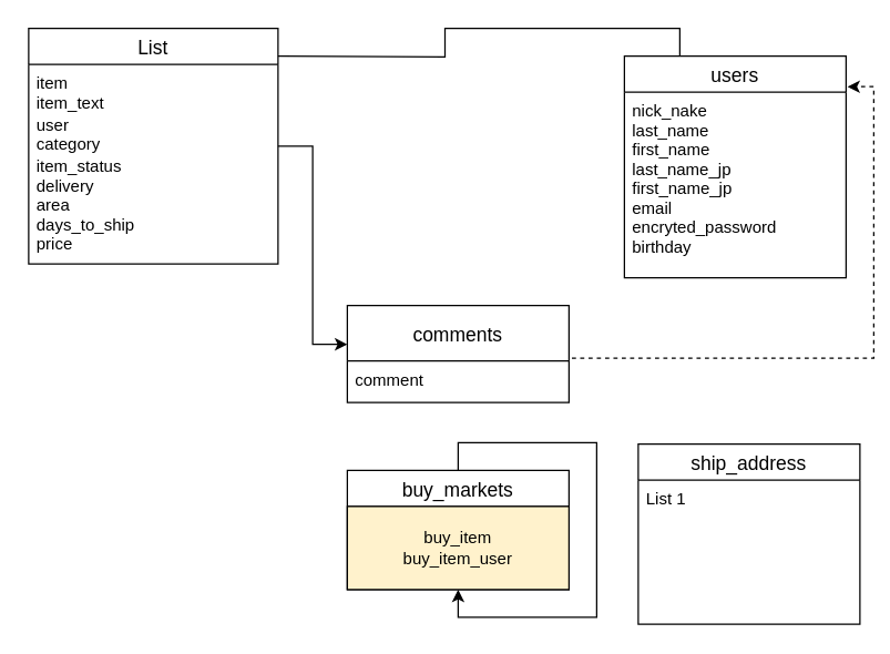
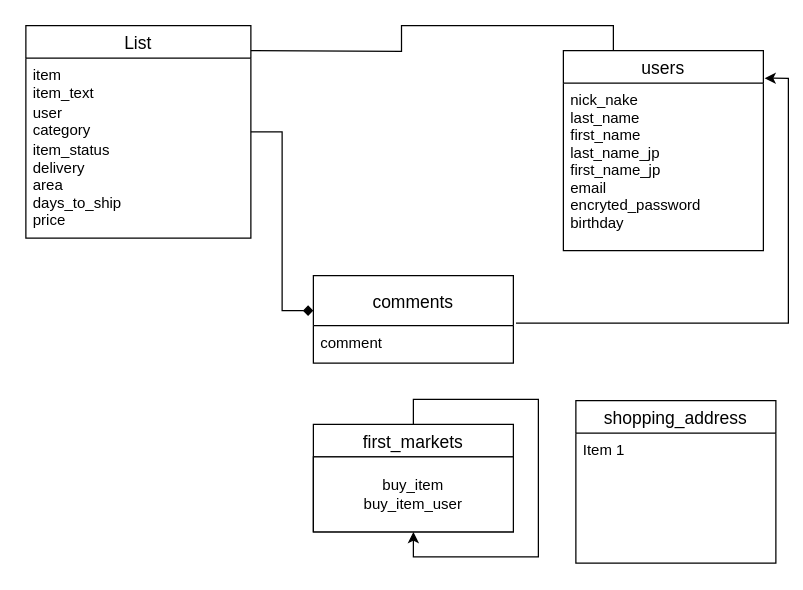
  <mxCell id="0" />
  <mxCell id="1" parent="0" />
  <mxCell id="2" style="edgeStyle=orthogonalEdgeStyle;rounded=0;orthogonalLoop=1;jettySize=auto;html=1;exitX=0.25;exitY=0;exitDx=0;exitDy=0;entryX=0.75;entryY=0;entryDx=0;entryDy=0;" parent="1" source="3" edge="1"><mxGeometry relative="1" as="geometry"><mxPoint x="190" y="40" as="targetPoint" /></mxGeometry></mxCell>
  <mxCell id="3" value="users" style="swimlane;fontStyle=0;childLayout=stackLayout;horizontal=1;startSize=26;horizontalStack=0;resizeParent=1;resizeParentMax=0;resizeLast=0;collapsible=1;marginBottom=0;align=center;fontSize=14;" parent="1" vertex="1"><mxGeometry x="450" y="40" width="160" height="160" as="geometry" /></mxCell>
  <mxCell id="4" value="nick_nake&#10;last_name&#10;first_name&#10;last_name_jp&#10;first_name_jp&#10;email&#10;encryted_password&#10;birthday" style="text;strokeColor=none;fillColor=none;spacingLeft=4;spacingRight=4;overflow=hidden;rotatable=0;points=[[0,0.5],[1,0.5]];portConstraint=eastwest;fontSize=12;" parent="3" vertex="1"><mxGeometry y="26" width="160" height="134" as="geometry" /></mxCell>
  <mxCell id="5" value="comments" style="swimlane;fontStyle=0;childLayout=stackLayout;horizontal=1;startSize=40;horizontalStack=0;resizeParent=1;resizeParentMax=0;resizeLast=0;collapsible=1;marginBottom=0;align=center;fontSize=14;" parent="1" vertex="1"><mxGeometry x="250" y="220" width="160" height="70" as="geometry" /></mxCell>
  <mxCell id="6" value="comment" style="text;strokeColor=none;fillColor=none;spacingLeft=4;spacingRight=4;overflow=hidden;rotatable=0;points=[[0,0.5],[1,0.5]];portConstraint=eastwest;fontSize=12;" parent="5" vertex="1"><mxGeometry y="40" width="160" height="30" as="geometry" /></mxCell>
- <mxCell id="7" style="edgeStyle=orthogonalEdgeStyle;rounded=0;orthogonalLoop=1;jettySize=auto;html=1;exitX=1.013;exitY=-0.067;exitDx=0;exitDy=0;entryX=1.006;entryY=0.138;entryDx=0;entryDy=0;entryPerimeter=0;exitPerimeter=0;dashed=1;" parent="1" source="6" target="3" edge="1"><mxGeometry relative="1" as="geometry"><mxPoint x="440" y="391" as="sourcePoint" /></mxGeometry></mxCell>
+ <mxCell id="7" style="edgeStyle=orthogonalEdgeStyle;rounded=0;orthogonalLoop=1;jettySize=auto;html=1;exitX=1.013;exitY=-0.067;exitDx=0;exitDy=0;entryX=1.006;entryY=0.138;entryDx=0;entryDy=0;entryPerimeter=0;exitPerimeter=0;" parent="1" source="6" target="3" edge="1"><mxGeometry relative="1" as="geometry"><mxPoint x="440" y="391" as="sourcePoint" /></mxGeometry></mxCell>
  <mxCell id="8" style="edgeStyle=orthogonalEdgeStyle;rounded=0;orthogonalLoop=1;jettySize=auto;html=1;exitX=0.5;exitY=0;exitDx=0;exitDy=0;" edge="1" parent="1" source="9" target="10"><mxGeometry relative="1" as="geometry" /></mxCell>
- <mxCell id="9" value="buy_markets" style="swimlane;fontStyle=0;childLayout=stackLayout;horizontal=1;startSize=26;horizontalStack=0;resizeParent=1;resizeParentMax=0;resizeLast=0;collapsible=1;marginBottom=0;align=center;fontSize=14;" parent="1" vertex="1"><mxGeometry x="250" y="339" width="160" height="86" as="geometry" /></mxCell>
- <mxCell id="10" value="buy_item&lt;br&gt;buy_item_user" style="whiteSpace=wrap;html=1;fillColor=#fff2cc;" vertex="1" parent="9"><mxGeometry y="26" width="160" height="60" as="geometry" /></mxCell>
- <mxCell id="11" style="edgeStyle=orthogonalEdgeStyle;rounded=0;orthogonalLoop=1;jettySize=auto;html=1;entryX=0;entryY=0.4;entryDx=0;entryDy=0;entryPerimeter=0;" edge="1" parent="1" source="12" target="5"><mxGeometry relative="1" as="geometry" /></mxCell>
+ <mxCell id="9" value="first_markets" style="swimlane;fontStyle=0;childLayout=stackLayout;horizontal=1;startSize=26;horizontalStack=0;resizeParent=1;resizeParentMax=0;resizeLast=0;collapsible=1;marginBottom=0;align=center;fontSize=14;" parent="1" vertex="1"><mxGeometry x="250" y="339" width="160" height="86" as="geometry" /></mxCell>
+ <mxCell id="10" value="buy_item&lt;br&gt;buy_item_user" style="whiteSpace=wrap;html=1;" vertex="1" parent="9"><mxGeometry y="26" width="160" height="60" as="geometry" /></mxCell>
+ <mxCell id="11" style="edgeStyle=orthogonalEdgeStyle;rounded=0;orthogonalLoop=1;jettySize=auto;html=1;entryX=0;entryY=0.4;entryDx=0;entryDy=0;entryPerimeter=0;endArrow=diamond;" edge="1" parent="1" source="12" target="5"><mxGeometry relative="1" as="geometry" /></mxCell>
  <mxCell id="12" value="List" style="swimlane;fontStyle=0;childLayout=stackLayout;horizontal=1;startSize=26;horizontalStack=0;resizeParent=1;resizeParentMax=0;resizeLast=0;collapsible=1;marginBottom=0;align=center;fontSize=14;" vertex="1" parent="1"><mxGeometry x="20" y="20" width="180" height="170" as="geometry" /></mxCell>
  <mxCell id="13" value="item&#10;item_text&#10;" style="text;strokeColor=none;fillColor=none;spacingLeft=4;spacingRight=4;overflow=hidden;rotatable=0;points=[[0,0.5],[1,0.5]];portConstraint=eastwest;fontSize=12;" vertex="1" parent="12"><mxGeometry y="26" width="180" height="30" as="geometry" /></mxCell>
  <mxCell id="14" value="user&#10;category" style="text;strokeColor=none;fillColor=none;spacingLeft=4;spacingRight=4;overflow=hidden;rotatable=0;points=[[0,0.5],[1,0.5]];portConstraint=eastwest;fontSize=12;" vertex="1" parent="12"><mxGeometry y="56" width="180" height="30" as="geometry" /></mxCell>
  <mxCell id="15" value="item_status&#10;delivery&#10;area&#10;days_to_ship&#10;price" style="text;strokeColor=none;fillColor=none;spacingLeft=4;spacingRight=4;overflow=hidden;rotatable=0;points=[[0,0.5],[1,0.5]];portConstraint=eastwest;fontSize=12;" vertex="1" parent="12"><mxGeometry y="86" width="180" height="84" as="geometry" /></mxCell>
- <mxCell id="16" value="ship_address" style="swimlane;fontStyle=0;childLayout=stackLayout;horizontal=1;startSize=26;horizontalStack=0;resizeParent=1;resizeParentMax=0;resizeLast=0;collapsible=1;marginBottom=0;align=center;fontSize=14;" vertex="1" parent="1"><mxGeometry x="460" y="320" width="160" height="130" as="geometry" /></mxCell>
- <mxCell id="17" value="List 1" style="text;strokeColor=none;fillColor=none;spacingLeft=4;spacingRight=4;overflow=hidden;rotatable=0;points=[[0,0.5],[1,0.5]];portConstraint=eastwest;fontSize=12;" vertex="1" parent="16"><mxGeometry y="26" width="160" height="104" as="geometry" /></mxCell>
+ <mxCell id="16" value="shopping_address" style="swimlane;fontStyle=0;childLayout=stackLayout;horizontal=1;startSize=26;horizontalStack=0;resizeParent=1;resizeParentMax=0;resizeLast=0;collapsible=1;marginBottom=0;align=center;fontSize=14;" vertex="1" parent="1"><mxGeometry x="460" y="320" width="160" height="130" as="geometry" /></mxCell>
+ <mxCell id="17" value="Item 1" style="text;strokeColor=none;fillColor=none;spacingLeft=4;spacingRight=4;overflow=hidden;rotatable=0;points=[[0,0.5],[1,0.5]];portConstraint=eastwest;fontSize=12;" vertex="1" parent="16"><mxGeometry y="26" width="160" height="104" as="geometry" /></mxCell>
